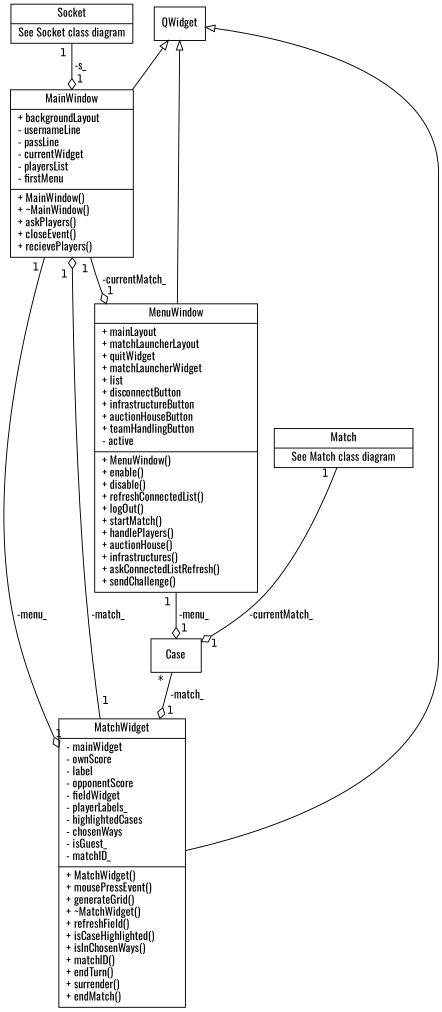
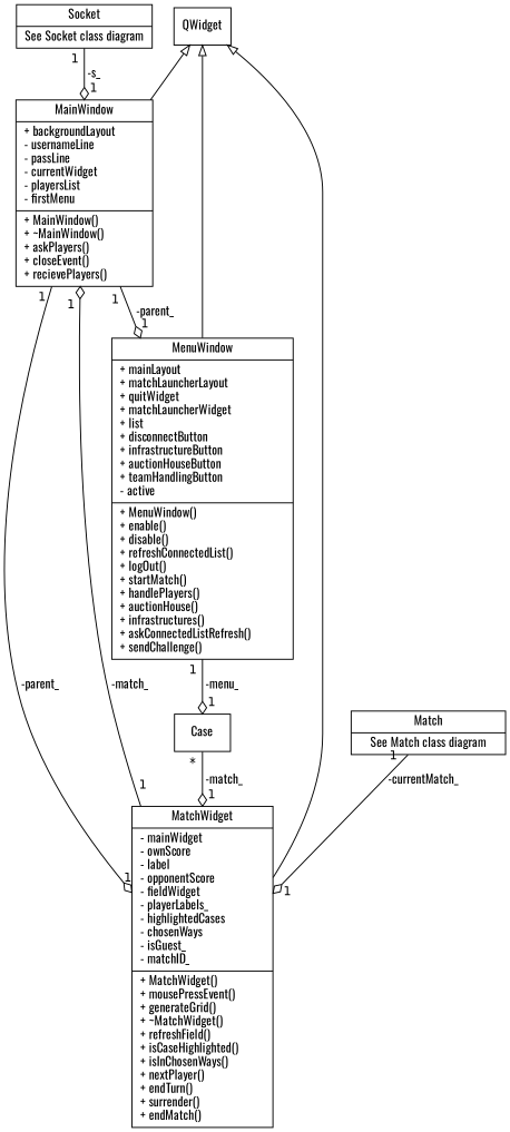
  digraph {
    fontname=Oswald
    node [color=black fillcolor=white fontname=Oswald fontsize=12 shape=record style=filled]
    edge [arrowhead=odiamond color=black fontname=Oswald fontsize=12 headlabel=1 labelangle=-40 labeldistance=1.4 labelfontname=Helvetica labelfontsize=12 style=solid taillabel=1]
    n1 [fontcolor=black label="{MainWindow\n|+ backgroundLayout\l- usernameLine\l- passLine\l- currentWidget\l- playersList\l- firstMenu\l|+ MainWindow()\l+ ~MainWindow()\l+ askPlayers()\l+ closeEvent()\l+ recievePlayers()\l}" width=1.8333]
-   n2 [label="{MatchWidget\n|- mainWidget\l- ownScore\l- label\l- opponentScore\l- fieldWidget\l- playerLabels_\l- highlightedCases\l- chosenWays\l- isGuest_\l- matchID_\l|+ MatchWidget()\l+ mousePressEvent()\l+ generateGrid()\l+ ~MatchWidget()\l+ refreshField()\l+ isCaseHighlighted()\l+ isInChosenWays()\l+ matchID()\l+ endTurn()\l+ surrender()\l+ endMatch()\l}" width=1.8889]
+   n2 [label="{MatchWidget\n|- mainWidget\l- ownScore\l- label\l- opponentScore\l- fieldWidget\l- playerLabels_\l- highlightedCases\l- chosenWays\l- isGuest_\l- matchID_\l|+ MatchWidget()\l+ mousePressEvent()\l+ generateGrid()\l+ ~MatchWidget()\l+ refreshField()\l+ isCaseHighlighted()\l+ isInChosenWays()\l+ nextPlayer()\l+ endTurn()\l+ surrender()\l+ endMatch()\l}" width=1.8889]
    n3 [label="{MenuWindow\n|+ mainLayout\l+ matchLauncherLayout\l+ quitWidget\l+ matchLauncherWidget\l+ list\l+ disconnectButton\l+ infrastructureButton\l+ auctionHouseButton\l+ teamHandlingButton\l- active\l|+ MenuWindow()\l+ enable()\l+ disable()\l+ refreshConnectedList()\l+ logOut()\l+ startMatch()\l+ handlePlayers()\l+ auctionHouse()\l+ infrastructures()\l+ askConnectedListRefresh()\l+ sendChallenge()\l}" width=2.4306]
    n4 [label="{Case}"]
    n5 [label="{QWidget}"]
    n6 [label="{Socket\n|See Socket class diagram}" width=1.6389]
    n7 [label="{Match\n|See Match class diagram}" width=2.0694]
-   n1 -> n2 [label=" -menu_" labelangle=-25]
-   n1 -> n3 [label=" -currentMatch_"]
+   n1 -> n2 [label=" -parent_" labelangle=-25]
+   n1 -> n3 [label=" -parent_"]
    n2 -> n1 [label=" -match_" labelangle=-25 labeldistance=2]
    n3 -> n4 [label=" -menu_"]
    n4 -> n2 [label=" -match_" taillabel="*"]
    n5 -> n1 [arrowtail=onormal dir=back arrowhead="" headlabel="" taillabel=""]
    n5 -> n2 [arrowtail=onormal dir=back arrowhead="" headlabel="" taillabel=""]
    n5 -> n3 [arrowtail=onormal dir=back arrowhead="" headlabel="" taillabel=""]
    n6 -> n1 [label=" -s_"]
-   n7 -> n4 [label=" -currentMatch_"]
+   n7 -> n2 [label=" -currentMatch_"]
  }
